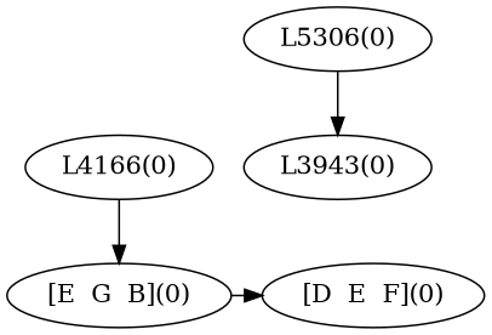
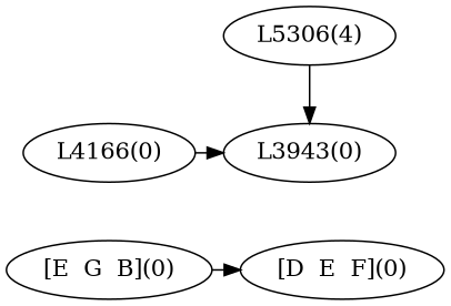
  digraph {
    "L3943(0)"
    "L4166(0)"
-   "L5306(0)"
+   "L5306(0)" [label="L5306(4)"]
    "[D  E  F](0)"
    "[E  G  B](0)"
    subgraph sub_1 {
      rank=same
      "L3943(0)"
      "L4166(0)"
    }
    subgraph sub_2 {
      rank=min
      "L5306(0)"
    }
    subgraph sub_3 {
      rank=max
      "[D  E  F](0)"
      "[E  G  B](0)"
    }
-   "L4166(0)" -> "[E  G  B](0)"
+   "L4166(0)" -> "L3943(0)"
    "L5306(0)" -> "L3943(0)"
    "[E  G  B](0)" -> "[D  E  F](0)"
  }
